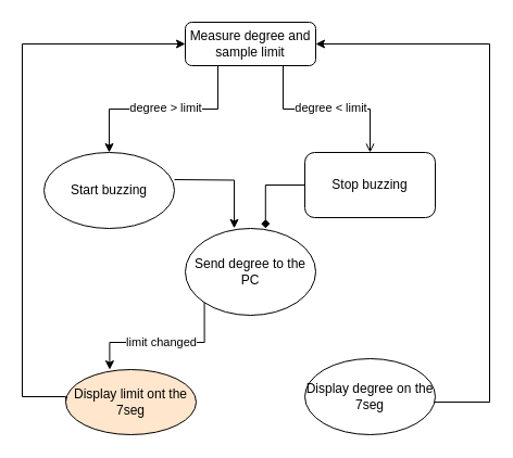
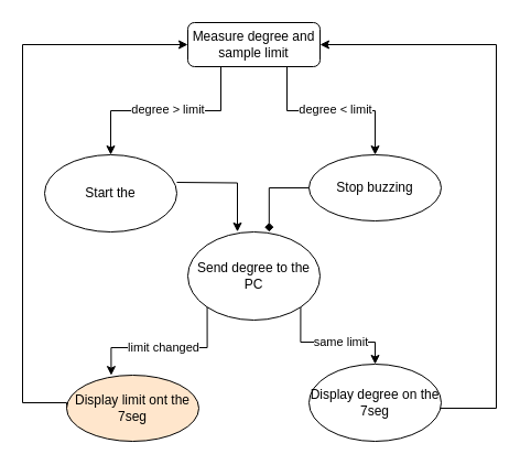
  <mxCell id="0" />
  <mxCell id="1" parent="0" />
  <mxCell id="2" style="edgeStyle=orthogonalEdgeStyle;rounded=0;orthogonalLoop=1;jettySize=auto;html=1;exitX=0.25;exitY=1;exitDx=0;exitDy=0;" parent="1" source="6" target="8" edge="1"><mxGeometry relative="1" as="geometry"><mxPoint x="140" y="110" as="targetPoint" /></mxGeometry></mxCell>
  <mxCell id="3" value="degree &amp;gt; limit" style="edgeLabel;html=1;align=center;verticalAlign=middle;resizable=0;points=[];" parent="2" vertex="1" connectable="0"><mxGeometry x="-0.007" y="-2" relative="1" as="geometry"><mxPoint as="offset" /></mxGeometry></mxCell>
- <mxCell id="4" style="edgeStyle=orthogonalEdgeStyle;rounded=0;orthogonalLoop=1;jettySize=auto;html=1;exitX=0.75;exitY=1;exitDx=0;exitDy=0;entryX=0.5;entryY=0;entryDx=0;entryDy=0;endArrow=open;" parent="1" source="6" target="9" edge="1"><mxGeometry relative="1" as="geometry" /></mxCell>
+ <mxCell id="4" style="edgeStyle=orthogonalEdgeStyle;rounded=0;orthogonalLoop=1;jettySize=auto;html=1;exitX=0.75;exitY=1;exitDx=0;exitDy=0;entryX=0.5;entryY=0;entryDx=0;entryDy=0;" parent="1" source="6" target="9" edge="1"><mxGeometry relative="1" as="geometry" /></mxCell>
  <mxCell id="5" value="degree &amp;lt; limit" style="edgeLabel;html=1;align=center;verticalAlign=middle;resizable=0;points=[];" parent="4" vertex="1" connectable="0"><mxGeometry x="0.032" y="2" relative="1" as="geometry"><mxPoint as="offset" /></mxGeometry></mxCell>
  <mxCell id="6" value="Measure degree and sample limit" style="rounded=1;whiteSpace=wrap;html=1;fontSize=12;glass=0;strokeWidth=1;shadow=0;" parent="1" vertex="1"><mxGeometry x="170" y="20" width="120" height="40" as="geometry" /></mxCell>
  <mxCell id="7" value="" style="edgeStyle=orthogonalEdgeStyle;rounded=0;orthogonalLoop=1;jettySize=auto;html=1;entryX=0.375;entryY=-0.002;entryDx=0;entryDy=0;entryPerimeter=0;" parent="1" target="12" edge="1"><mxGeometry relative="1" as="geometry"><mxPoint x="160" y="165" as="sourcePoint" /><mxPoint x="220" y="240" as="targetPoint" /></mxGeometry></mxCell>
- <mxCell id="8" value="Start buzzing" style="ellipse;whiteSpace=wrap;html=1;" parent="1" vertex="1"><mxGeometry x="40" y="140" width="120" height="70" as="geometry" /></mxCell>
- <mxCell id="9" value="Stop buzzing" style="whiteSpace=wrap;html=1;rounded=1;" parent="1" vertex="1"><mxGeometry x="280" y="140" width="120" height="60" as="geometry" /></mxCell>
+ <mxCell id="8" value="Start the" style="ellipse;whiteSpace=wrap;html=1;" parent="1" vertex="1"><mxGeometry x="40" y="140" width="120" height="70" as="geometry" /></mxCell>
+ <mxCell id="9" value="Stop buzzing" style="ellipse;whiteSpace=wrap;html=1;" parent="1" vertex="1"><mxGeometry x="280" y="140" width="120" height="60" as="geometry" /></mxCell>
+ <mxCell id="10" style="edgeStyle=orthogonalEdgeStyle;rounded=0;orthogonalLoop=1;jettySize=auto;html=1;exitX=1;exitY=1;exitDx=0;exitDy=0;entryX=0.5;entryY=0;entryDx=0;entryDy=0;" edge="1" parent="1" source="12" target="14"><mxGeometry relative="1" as="geometry" /></mxCell>
+ <mxCell id="11" value="same limit" style="edgeLabel;html=1;align=center;verticalAlign=middle;resizable=0;points=[];" vertex="1" connectable="0" parent="10"><mxGeometry x="0.14" y="1" relative="1" as="geometry"><mxPoint as="offset" /></mxGeometry></mxCell>
  <mxCell id="12" value="Send degree to the PC" style="ellipse;whiteSpace=wrap;html=1;" parent="1" vertex="1"><mxGeometry x="170" y="210" width="120" height="80" as="geometry" /></mxCell>
  <mxCell id="13" style="edgeStyle=orthogonalEdgeStyle;rounded=0;orthogonalLoop=1;jettySize=auto;html=1;entryX=1;entryY=0.5;entryDx=0;entryDy=0;" parent="1" target="6" edge="1"><mxGeometry relative="1" as="geometry"><mxPoint x="350" y="370" as="sourcePoint" /><mxPoint x="396.68" y="70" as="targetPoint" /><Array as="points"><mxPoint x="450" y="370" /><mxPoint x="450" y="40" /></Array></mxGeometry></mxCell>
  <mxCell id="14" value="Display degree on the 7seg" style="ellipse;whiteSpace=wrap;html=1;" parent="1" vertex="1"><mxGeometry x="280" y="330" width="120" height="70" as="geometry" /></mxCell>
  <mxCell id="15" style="edgeStyle=orthogonalEdgeStyle;rounded=0;orthogonalLoop=1;jettySize=auto;html=1;exitX=0;exitY=0.5;exitDx=0;exitDy=0;entryX=0.615;entryY=-0.002;entryDx=0;entryDy=0;entryPerimeter=0;endArrow=diamond;" parent="1" source="9" target="12" edge="1"><mxGeometry relative="1" as="geometry" /></mxCell>
  <mxCell id="16" style="edgeStyle=orthogonalEdgeStyle;rounded=0;orthogonalLoop=1;jettySize=auto;html=1;exitX=0;exitY=0.5;exitDx=0;exitDy=0;entryX=0;entryY=0.5;entryDx=0;entryDy=0;" parent="1" source="17" target="6" edge="1"><mxGeometry relative="1" as="geometry"><mxPoint x="20" y="40" as="targetPoint" /><Array as="points"><mxPoint x="20" y="365" /><mxPoint x="20" y="40" /></Array></mxGeometry></mxCell>
  <mxCell id="17" value="Display limit ont the 7seg" style="ellipse;whiteSpace=wrap;html=1;fillColor=#ffe6cc;" parent="1" vertex="1"><mxGeometry x="60" y="340" width="120" height="60" as="geometry" /></mxCell>
  <mxCell id="18" style="edgeStyle=orthogonalEdgeStyle;rounded=0;orthogonalLoop=1;jettySize=auto;html=1;exitX=0;exitY=1;exitDx=0;exitDy=0;entryX=0.337;entryY=0.002;entryDx=0;entryDy=0;entryPerimeter=0;" edge="1" parent="1" source="12" target="17"><mxGeometry relative="1" as="geometry" /></mxCell>
  <mxCell id="19" value="limit changed" style="edgeLabel;html=1;align=center;verticalAlign=middle;resizable=0;points=[];" vertex="1" connectable="0" parent="18"><mxGeometry x="0.032" y="-1" relative="1" as="geometry"><mxPoint as="offset" /></mxGeometry></mxCell>
